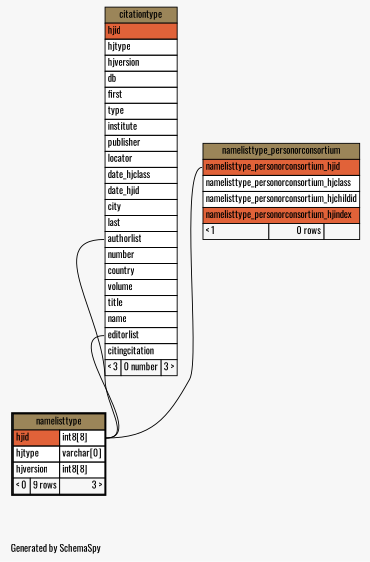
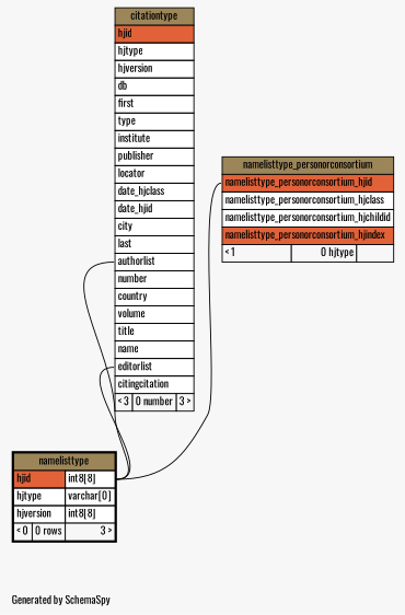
  digraph {
    bgcolor="#f7f7f7"
    fontname=Oswald
    fontsize=11
    label="\nGenerated by SchemaSpy"
    labeljust=l
    nodesep=0.18
    rankdir=TB
    ranksep=0.46
    node [fontname=Oswald fontsize=11 shape=plaintext]
    edge [arrowhead=none arrowsize=0.8 arrowtail=crowodot fontname=Oswald headport="hjid.type:e"]
    n1 [label=<     <TABLE BORDER="0" CELLBORDER="1" CELLSPACING="0" BGCOLOR="#ffffff">       <TR><TD COLSPAN="3" BGCOLOR="#9b8559" ALIGN="CENTER">citationtype</TD></TR>       <TR><TD PORT="hjid" COLSPAN="3" BGCOLOR="#e16239" ALIGN="LEFT">hjid</TD></TR>       <TR><TD PORT="hjtype" COLSPAN="3" ALIGN="LEFT">hjtype</TD></TR>       <TR><TD PORT="hjversion" COLSPAN="3" ALIGN="LEFT">hjversion</TD></TR>       <TR><TD PORT="db" COLSPAN="3" ALIGN="LEFT">db</TD></TR>       <TR><TD PORT="first" COLSPAN="3" ALIGN="LEFT">first</TD></TR>       <TR><TD PORT="type" COLSPAN="3" ALIGN="LEFT">type</TD></TR>       <TR><TD PORT="institute" COLSPAN="3" ALIGN="LEFT">institute</TD></TR>       <TR><TD PORT="publisher" COLSPAN="3" ALIGN="LEFT">publisher</TD></TR>       <TR><TD PORT="locator" COLSPAN="3" ALIGN="LEFT">locator</TD></TR>       <TR><TD PORT="date_hjclass" COLSPAN="3" ALIGN="LEFT">date_hjclass</TD></TR>       <TR><TD PORT="date_hjid" COLSPAN="3" ALIGN="LEFT">date_hjid</TD></TR>       <TR><TD PORT="city" COLSPAN="3" ALIGN="LEFT">city</TD></TR>       <TR><TD PORT="last" COLSPAN="3" ALIGN="LEFT">last</TD></TR>       <TR><TD PORT="authorlist" COLSPAN="3" ALIGN="LEFT">authorlist</TD></TR>       <TR><TD PORT="number" COLSPAN="3" ALIGN="LEFT">number</TD></TR>       <TR><TD PORT="country" COLSPAN="3" ALIGN="LEFT">country</TD></TR>       <TR><TD PORT="volume" COLSPAN="3" ALIGN="LEFT">volume</TD></TR>       <TR><TD PORT="title" COLSPAN="3" ALIGN="LEFT">title</TD></TR>       <TR><TD PORT="name" COLSPAN="3" ALIGN="LEFT">name</TD></TR>       <TR><TD PORT="editorlist" COLSPAN="3" ALIGN="LEFT">editorlist</TD></TR>       <TR><TD PORT="citingcitation" COLSPAN="3" ALIGN="LEFT">citingcitation</TD></TR>       <TR><TD ALIGN="LEFT" BGCOLOR="#f7f7f7">&lt; 3</TD><TD ALIGN="RIGHT" BGCOLOR="#f7f7f7">0 number</TD><TD ALIGN="RIGHT" BGCOLOR="#f7f7f7">3 &gt;</TD></TR>     </TABLE>>]
-   n2 [label=<     <TABLE BORDER="2" CELLBORDER="1" CELLSPACING="0" BGCOLOR="#ffffff">       <TR><TD COLSPAN="3" BGCOLOR="#9b8559" ALIGN="CENTER">namelisttype</TD></TR>       <TR><TD PORT="hjid" COLSPAN="2" BGCOLOR="#e16239" ALIGN="LEFT">hjid</TD><TD PORT="hjid.type" ALIGN="LEFT">int8[8]</TD></TR>       <TR><TD PORT="hjtype" COLSPAN="2" ALIGN="LEFT">hjtype</TD><TD PORT="hjtype.type" ALIGN="LEFT">varchar[0]</TD></TR>       <TR><TD PORT="hjversion" COLSPAN="2" ALIGN="LEFT">hjversion</TD><TD PORT="hjversion.type" ALIGN="LEFT">int8[8]</TD></TR>       <TR><TD ALIGN="LEFT" BGCOLOR="#f7f7f7">&lt; 0</TD><TD ALIGN="RIGHT" BGCOLOR="#f7f7f7">9 rows</TD><TD ALIGN="RIGHT" BGCOLOR="#f7f7f7">3 &gt;</TD></TR>     </TABLE>>]
-   n3 [label=<     <TABLE BORDER="0" CELLBORDER="1" CELLSPACING="0" BGCOLOR="#ffffff">       <TR><TD COLSPAN="3" BGCOLOR="#9b8559" ALIGN="CENTER">namelisttype_personorconsortium</TD></TR>       <TR><TD PORT="namelisttype_personorconsortium_hjid" COLSPAN="3" BGCOLOR="#e16239" ALIGN="LEFT">namelisttype_personorconsortium_hjid</TD></TR>       <TR><TD PORT="namelisttype_personorconsortium_hjclass" COLSPAN="3" ALIGN="LEFT">namelisttype_personorconsortium_hjclass</TD></TR>       <TR><TD PORT="namelisttype_personorconsortium_hjchildid" COLSPAN="3" ALIGN="LEFT">namelisttype_personorconsortium_hjchildid</TD></TR>       <TR><TD PORT="namelisttype_personorconsortium_hjindex" COLSPAN="3" BGCOLOR="#e16239" ALIGN="LEFT">namelisttype_personorconsortium_hjindex</TD></TR>       <TR><TD ALIGN="LEFT" BGCOLOR="#f7f7f7">&lt; 1</TD><TD ALIGN="RIGHT" BGCOLOR="#f7f7f7">0 rows</TD><TD ALIGN="RIGHT" BGCOLOR="#f7f7f7">  </TD></TR>     </TABLE>>]
+   n2 [label=<     <TABLE BORDER="2" CELLBORDER="1" CELLSPACING="0" BGCOLOR="#ffffff">       <TR><TD COLSPAN="3" BGCOLOR="#9b8559" ALIGN="CENTER">namelisttype</TD></TR>       <TR><TD PORT="hjid" COLSPAN="2" BGCOLOR="#e16239" ALIGN="LEFT">hjid</TD><TD PORT="hjid.type" ALIGN="LEFT">int8[8]</TD></TR>       <TR><TD PORT="hjtype" COLSPAN="2" ALIGN="LEFT">hjtype</TD><TD PORT="hjtype.type" ALIGN="LEFT">varchar[0]</TD></TR>       <TR><TD PORT="hjversion" COLSPAN="2" ALIGN="LEFT">hjversion</TD><TD PORT="hjversion.type" ALIGN="LEFT">int8[8]</TD></TR>       <TR><TD ALIGN="LEFT" BGCOLOR="#f7f7f7">&lt; 0</TD><TD ALIGN="RIGHT" BGCOLOR="#f7f7f7">0 rows</TD><TD ALIGN="RIGHT" BGCOLOR="#f7f7f7">3 &gt;</TD></TR>     </TABLE>>]
+   n3 [label=<     <TABLE BORDER="0" CELLBORDER="1" CELLSPACING="0" BGCOLOR="#ffffff">       <TR><TD COLSPAN="3" BGCOLOR="#9b8559" ALIGN="CENTER">namelisttype_personorconsortium</TD></TR>       <TR><TD PORT="namelisttype_personorconsortium_hjid" COLSPAN="3" BGCOLOR="#e16239" ALIGN="LEFT">namelisttype_personorconsortium_hjid</TD></TR>       <TR><TD PORT="namelisttype_personorconsortium_hjclass" COLSPAN="3" ALIGN="LEFT">namelisttype_personorconsortium_hjclass</TD></TR>       <TR><TD PORT="namelisttype_personorconsortium_hjchildid" COLSPAN="3" ALIGN="LEFT">namelisttype_personorconsortium_hjchildid</TD></TR>       <TR><TD PORT="namelisttype_personorconsortium_hjindex" COLSPAN="3" BGCOLOR="#e16239" ALIGN="LEFT">namelisttype_personorconsortium_hjindex</TD></TR>       <TR><TD ALIGN="LEFT" BGCOLOR="#f7f7f7">&lt; 1</TD><TD ALIGN="RIGHT" BGCOLOR="#f7f7f7">0 hjtype</TD><TD ALIGN="RIGHT" BGCOLOR="#f7f7f7">  </TD></TR>     </TABLE>>]
    n1 -> n2 [tailport="authorlist:w"]
    n1 -> n2 [tailport="editorlist:w"]
    n3 -> n2 [tailport="namelisttype_personorconsortium_hjid:w"]
  }
